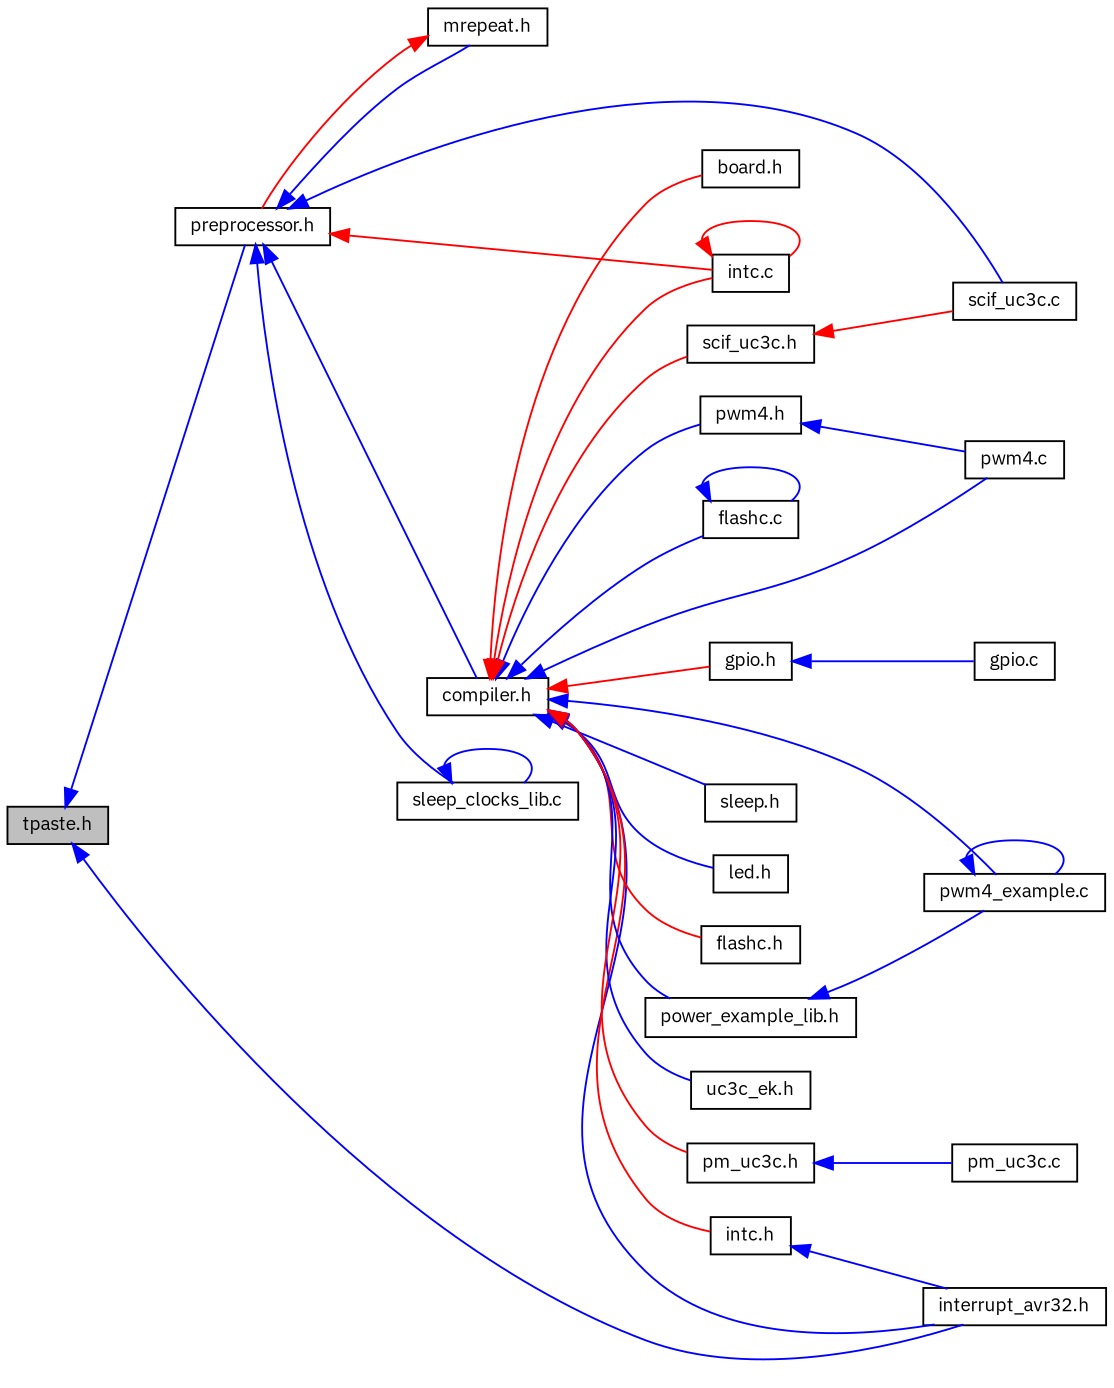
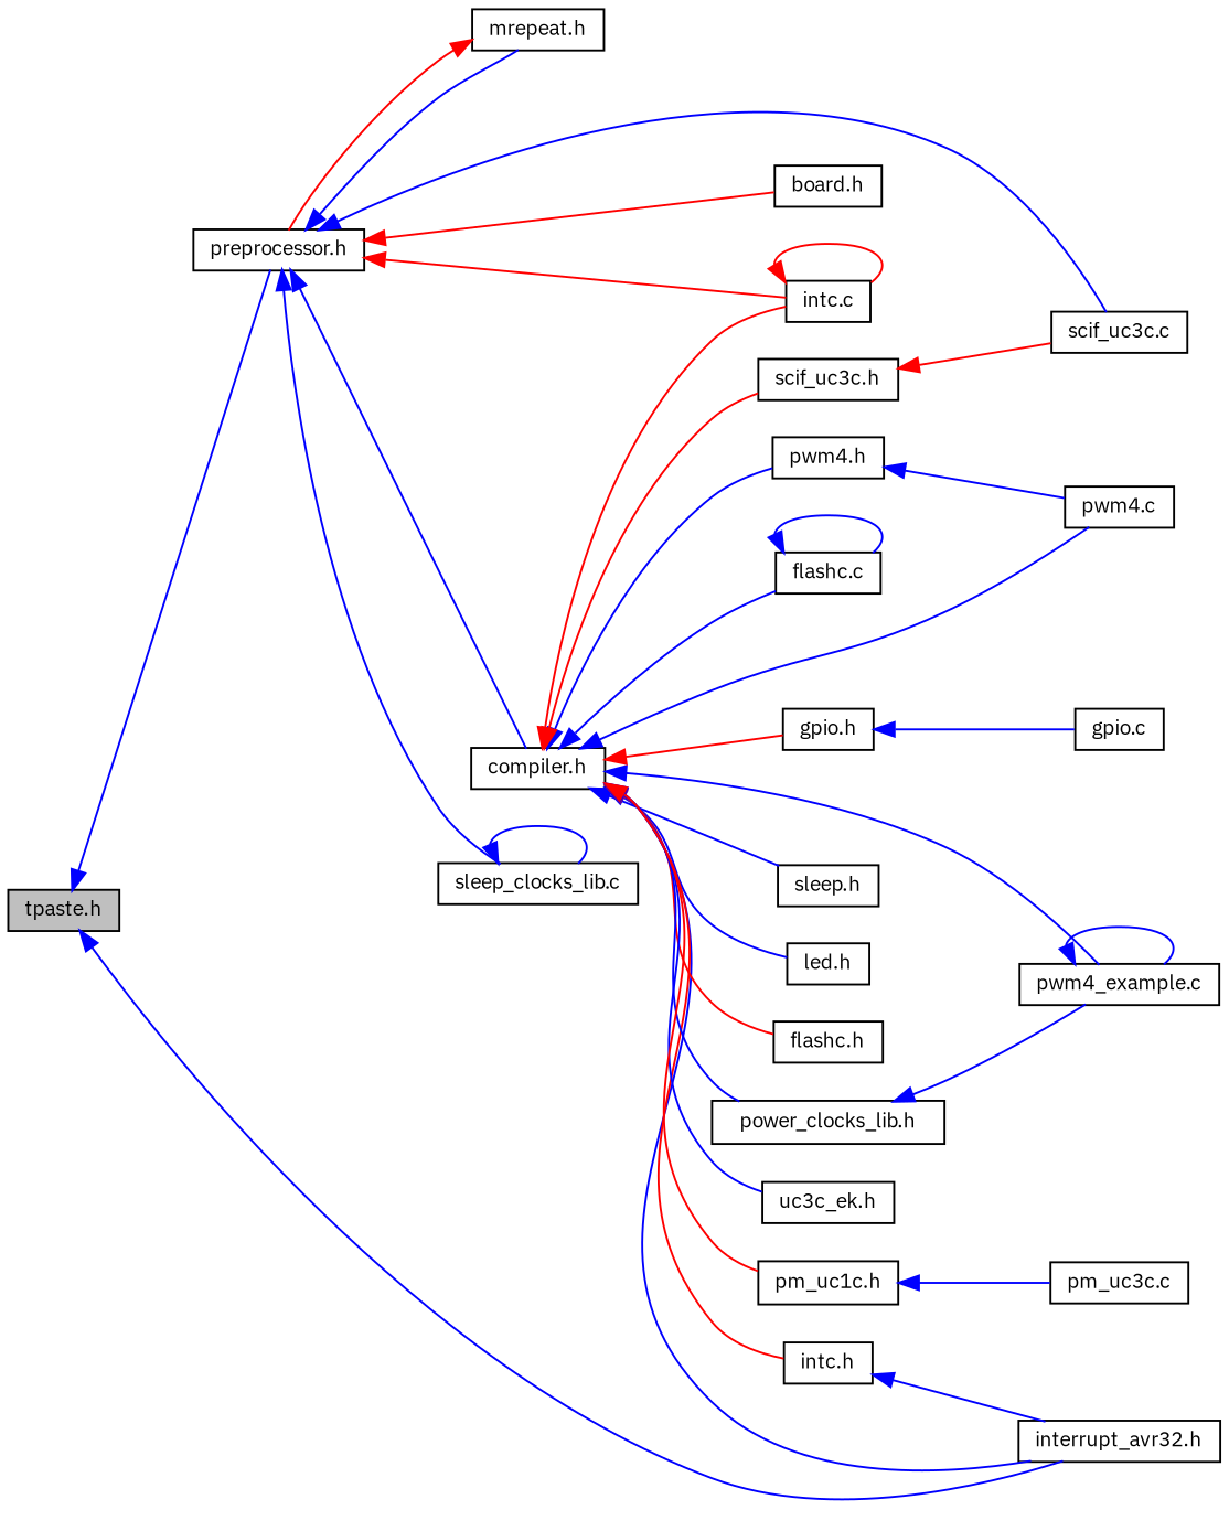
  digraph {
    fontname="IBM Plex Sans"
    rankdir=LR
    node [color=black fillcolor=white fontname="IBM Plex Sans" fontsize=10 shape=record style=filled]
    edge [color=blue dir=back fontname="IBM Plex Sans" fontsize=10 labelfontname=FreeSans labelfontsize=10 style=solid]
    n1 [fillcolor=grey75 fontcolor=black height=0.2 label="tpaste.h" width=0.4]
    n2 [height=0.2 label="interrupt_avr32.h" width=0.4]
    n3 [height=0.2 label="preprocessor.h" width=0.4]
    n4 [height=0.2 label="sleep_clocks_lib.c" width=0.4]
    n5 [height=0.2 label="intc.c" width=0.4]
    n6 [height=0.2 label="mrepeat.h" width=0.4]
    n7 [height=0.2 label="compiler.h" width=0.4]
    n8 [height=0.2 label="scif_uc3c.c" width=0.4]
    n9 [height=0.2 label="pwm4_example.c" width=0.4]
    n10 [height=0.2 label="pwm4.c" width=0.4]
    n11 [height=0.2 label="flashc.c" width=0.4]
    n12 [height=0.2 label="board.h" width=0.4]
    n13 [height=0.2 label="sleep.h" width=0.4]
    n14 [height=0.2 label="pwm4.h" width=0.4]
    n15 [height=0.2 label="scif_uc3c.h" width=0.4]
    n16 [height=0.2 label="led.h" width=0.4]
    n17 [height=0.2 label="flashc.h" width=0.4]
    n18 [height=0.2 label="gpio.h" width=0.4]
    n19 [height=0.2 label="intc.h" width=0.4]
    n20 [height=0.2 label="uc3c_ek.h" width=0.4]
-   n21 [height=0.2 label="power_example_lib.h" width=0.4]
-   n22 [height=0.2 label="pm_uc3c.h" width=0.4]
+   n21 [height=0.2 label="power_clocks_lib.h" width=0.4]
+   n22 [height=0.2 label="pm_uc1c.h" width=0.4]
    n23 [height=0.2 label="gpio.c" width=0.4]
    n24 [height=0.2 label="pm_uc3c.c" width=0.4]
    n1 -> n2
    n1 -> n3
    n3 -> n4
    n3 -> n5 [color=red]
    n3 -> n6
    n3 -> n7
    n3 -> n8
    n4 -> n4
    n5 -> n5 [color=red]
    n6 -> n3 [color=red]
    n7 -> n2
    n7 -> n5 [color=red]
    n7 -> n9
    n7 -> n10
    n7 -> n11
-   n7 -> n12 [color=red]
+   n3 -> n12 [color=red]
    n7 -> n13
    n7 -> n14
    n7 -> n15 [color=red]
    n7 -> n16
    n7 -> n17 [color=red]
    n7 -> n18 [color=red]
    n7 -> n19 [color=red]
    n7 -> n20
    n7 -> n21
    n7 -> n22 [color=red]
    n9 -> n9
    n11 -> n11
    n14 -> n10
    n15 -> n8 [color=red]
    n18 -> n23
    n19 -> n2
    n21 -> n9
    n22 -> n24
  }
